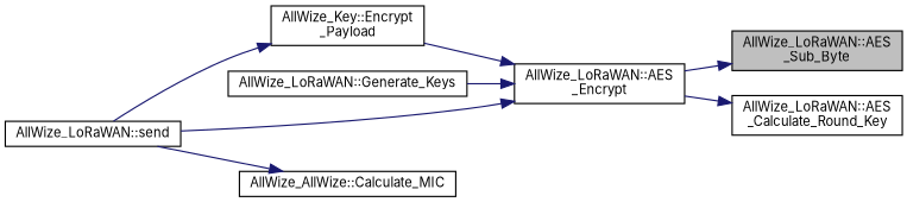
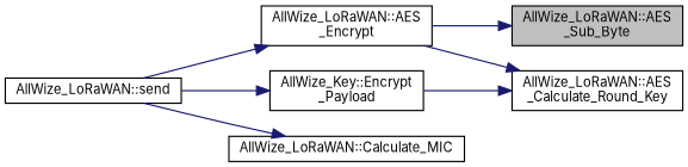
  digraph {
    fontname=Inter
    rankdir=RL
    node [color=black fillcolor=white fontname=Inter fontsize=10 shape=record style=filled]
    edge [color=midnightblue dir=back fontname=Inter fontsize=10 labelfontname=Helvetica labelfontsize=10 style=solid]
    n1 [fillcolor=grey75 fontcolor=black height=0.2 label="AllWize_LoRaWAN::AES\l_Sub_Byte" width=0.4]
    n2 [height=0.2 label="AllWize_LoRaWAN::AES\l_Encrypt" width=0.4]
    n3 [height=0.2 label="AllWize_LoRaWAN::AES\l_Calculate_Round_Key" width=0.4]
    n4 [height=0.2 label="AllWize_Key::Encrypt\l_Payload" width=0.4]
-   n5 [height=0.2 label="AllWize_LoRaWAN::Generate_Keys" width=0.4]
    n6 [height=0.2 label="AllWize_LoRaWAN::send" width=0.4]
-   n7 [height=0.2 label="AllWize_AllWize::Calculate_MIC" width=0.4]
+   n7 [height=0.2 label="AllWize_LoRaWAN::Calculate_MIC" width=0.4]
    n1 -> n2
-   n2 -> n4
-   n2 -> n5
+   n3 -> n4
    n2 -> n6
    n3 -> n2
    n4 -> n6
    n7 -> n6
  }
